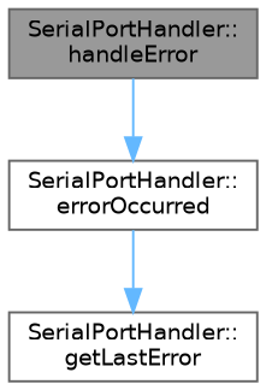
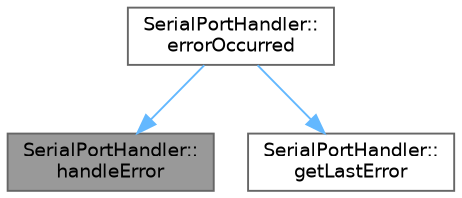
  digraph {
    rankdir=TB
    node [color=grey40 fillcolor=white fontname=Helvetica fontsize=10 shape=box style=filled]
    edge [color=steelblue1 fontname=Helvetica fontsize=10 labelfontname=Helvetica labelfontsize=10 style=solid]
    n1 [color=gray40 fillcolor=grey60 fontcolor=black height=0.2 label="SerialPortHandler::\lhandleError" width=0.4]
    n2 [height=0.2 label="SerialPortHandler::\lerrorOccurred" width=0.4]
    n3 [height=0.2 label="SerialPortHandler::\lgetLastError" width=0.4]
-   n1 -> n2
+   n2 -> n1
    n2 -> n3
  }
